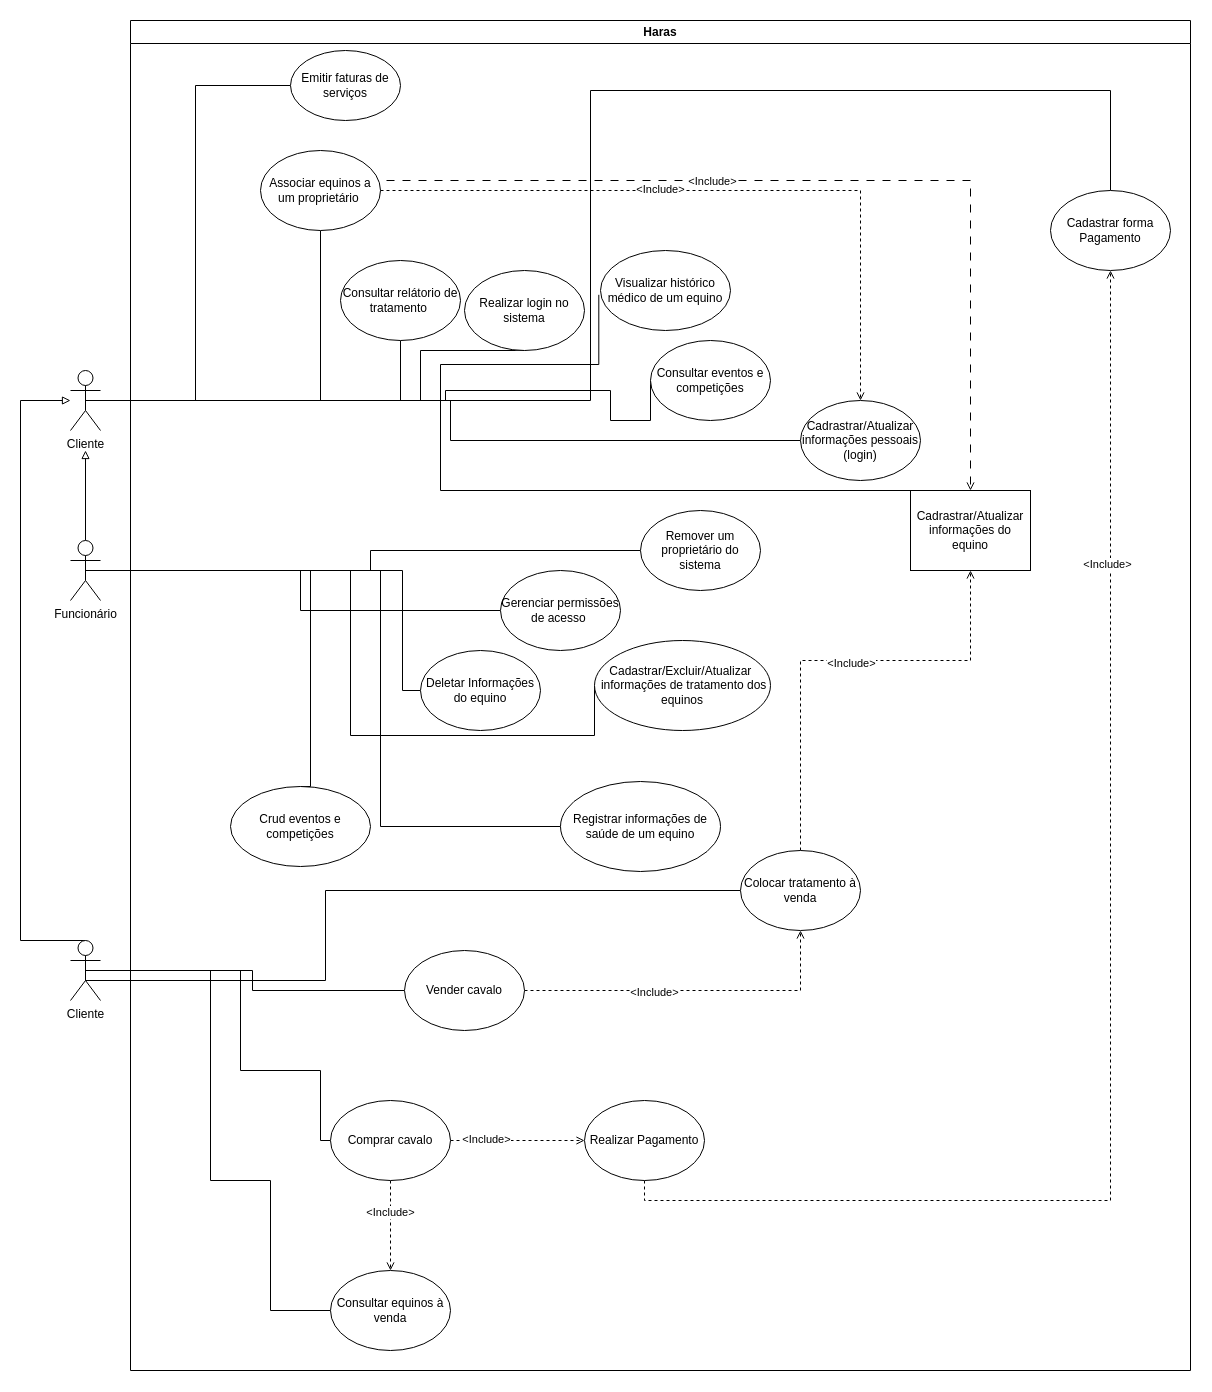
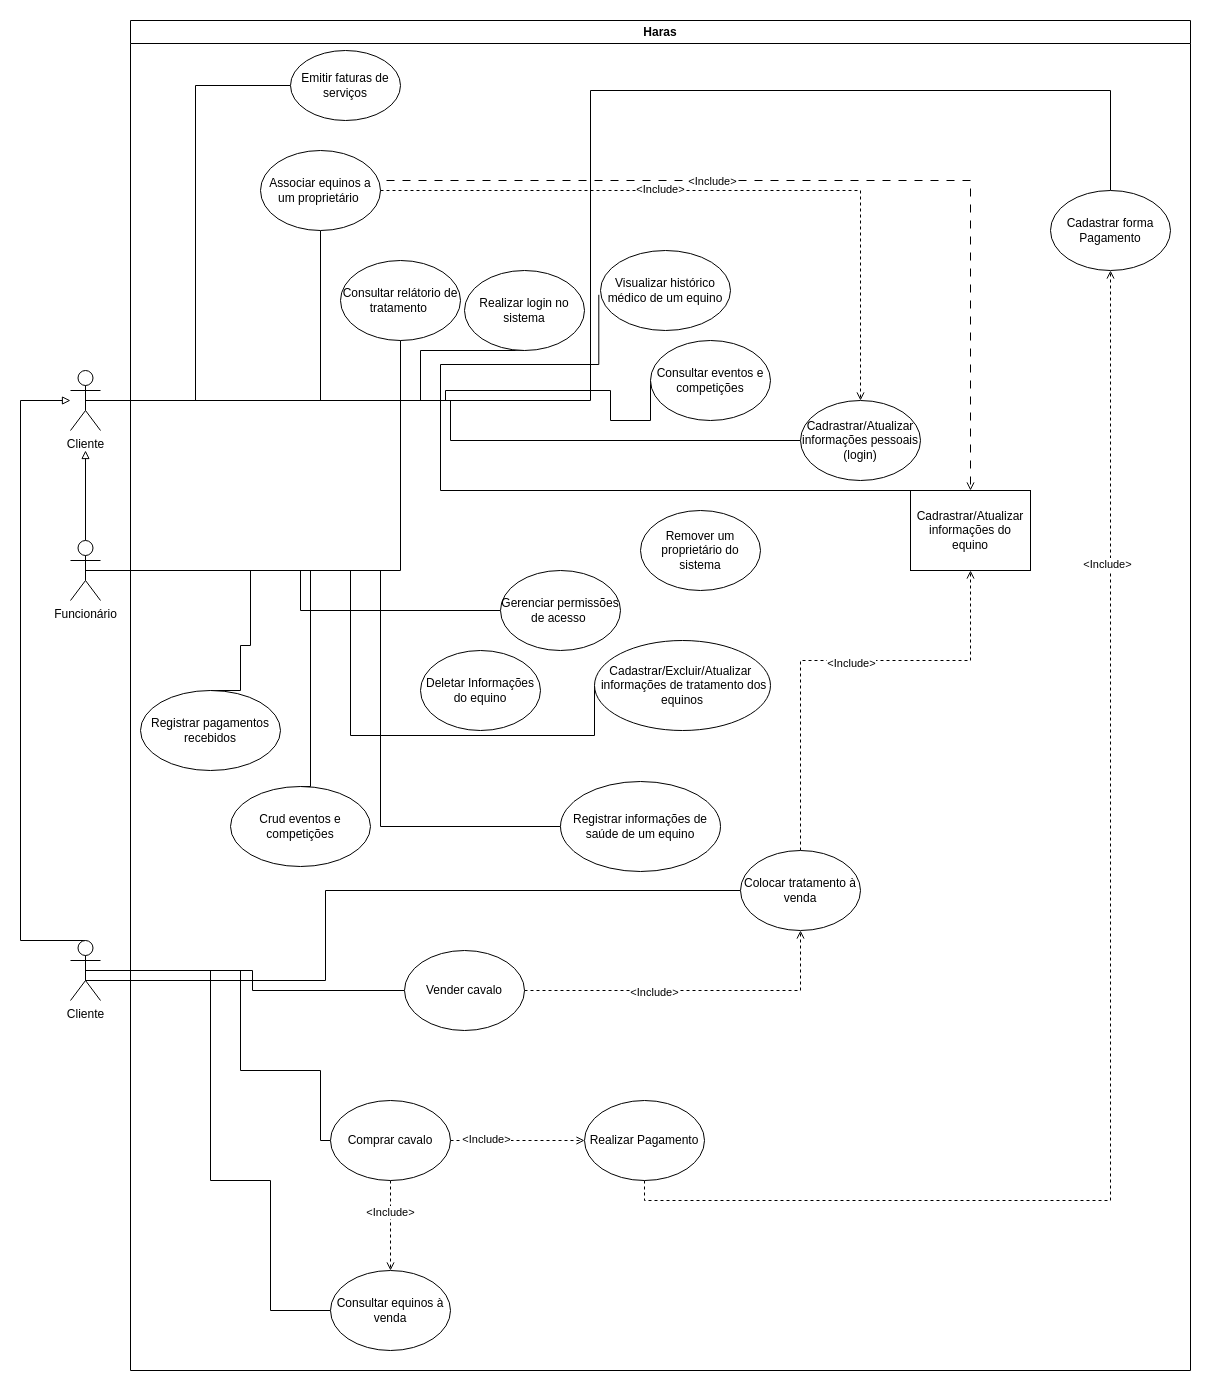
  <mxCell id="0" />
  <mxCell id="1" parent="0" />
  <mxCell id="2" value="Cadrastrar/Atualizar&lt;br&gt;informações do equino" style="whiteSpace=wrap;html=1;rounded=0;" parent="1" vertex="1"><mxGeometry x="910" y="490" width="120" height="80" as="geometry" /></mxCell>
  <mxCell id="3" style="edgeStyle=orthogonalEdgeStyle;rounded=0;orthogonalLoop=1;jettySize=auto;html=1;entryX=0;entryY=0.5;entryDx=0;entryDy=0;endArrow=none;endFill=0;" parent="1" source="12" target="2" edge="1"><mxGeometry relative="1" as="geometry"><Array as="points"><mxPoint x="440" y="400" /><mxPoint x="440" y="490" /><mxPoint x="910" y="490" /></Array></mxGeometry></mxCell>
  <mxCell id="4" style="edgeStyle=orthogonalEdgeStyle;rounded=0;orthogonalLoop=1;jettySize=auto;html=1;exitX=0.5;exitY=0.5;exitDx=0;exitDy=0;exitPerimeter=0;entryX=0;entryY=0.5;entryDx=0;entryDy=0;endArrow=none;endFill=0;" parent="1" source="12" target="23" edge="1"><mxGeometry relative="1" as="geometry" /></mxCell>
  <mxCell id="5" style="edgeStyle=orthogonalEdgeStyle;rounded=0;orthogonalLoop=1;jettySize=auto;html=1;exitX=0.5;exitY=0.5;exitDx=0;exitDy=0;exitPerimeter=0;endArrow=none;endFill=0;" parent="1" source="12" target="24" edge="1"><mxGeometry relative="1" as="geometry" /></mxCell>
  <mxCell id="6" style="edgeStyle=orthogonalEdgeStyle;rounded=0;orthogonalLoop=1;jettySize=auto;html=1;exitX=0.5;exitY=0.5;exitDx=0;exitDy=0;exitPerimeter=0;endArrow=none;endFill=0;" parent="1" source="12" target="27" edge="1"><mxGeometry relative="1" as="geometry"><Array as="points"><mxPoint x="420" y="400" /><mxPoint x="420" y="350" /></Array></mxGeometry></mxCell>
  <mxCell id="7" style="edgeStyle=orthogonalEdgeStyle;rounded=0;orthogonalLoop=1;jettySize=auto;html=1;exitX=0.5;exitY=0.5;exitDx=0;exitDy=0;exitPerimeter=0;entryX=-0.013;entryY=0.554;entryDx=0;entryDy=0;entryPerimeter=0;endArrow=none;endFill=0;" parent="1" source="12" target="51" edge="1"><mxGeometry relative="1" as="geometry"><Array as="points"><mxPoint x="440" y="400" /><mxPoint x="440" y="364" /></Array></mxGeometry></mxCell>
  <mxCell id="8" style="edgeStyle=orthogonalEdgeStyle;rounded=0;orthogonalLoop=1;jettySize=auto;html=1;exitX=0.5;exitY=0.5;exitDx=0;exitDy=0;exitPerimeter=0;entryX=0;entryY=0.5;entryDx=0;entryDy=0;endArrow=none;endFill=0;" parent="1" source="12" target="53" edge="1"><mxGeometry relative="1" as="geometry"><Array as="points"><mxPoint x="445" y="400" /><mxPoint x="445" y="390" /><mxPoint x="610" y="390" /><mxPoint x="610" y="420" /><mxPoint x="650" y="420" /></Array></mxGeometry></mxCell>
  <mxCell id="9" style="edgeStyle=orthogonalEdgeStyle;rounded=0;orthogonalLoop=1;jettySize=auto;html=1;exitX=0.5;exitY=0.5;exitDx=0;exitDy=0;exitPerimeter=0;entryX=0.5;entryY=1;entryDx=0;entryDy=0;endArrow=none;endFill=0;" parent="1" source="12" target="58" edge="1"><mxGeometry relative="1" as="geometry" /></mxCell>
  <mxCell id="10" style="edgeStyle=orthogonalEdgeStyle;rounded=0;orthogonalLoop=1;jettySize=auto;html=1;exitX=0.5;exitY=0.5;exitDx=0;exitDy=0;exitPerimeter=0;entryX=0.5;entryY=0;entryDx=0;entryDy=0;endArrow=none;endFill=0;" parent="1" source="12" target="49" edge="1"><mxGeometry relative="1" as="geometry"><Array as="points"><mxPoint x="590" y="400" /><mxPoint x="590" y="90" /><mxPoint x="1110" y="90" /></Array></mxGeometry></mxCell>
  <mxCell id="11" style="edgeStyle=orthogonalEdgeStyle;rounded=0;orthogonalLoop=1;jettySize=auto;html=1;exitX=0.5;exitY=0.5;exitDx=0;exitDy=0;exitPerimeter=0;endArrow=none;endFill=0;entryX=0;entryY=0.5;entryDx=0;entryDy=0;" parent="1" source="12" target="60" edge="1"><mxGeometry relative="1" as="geometry"><mxPoint x="240" y="100" as="targetPoint" /></mxGeometry></mxCell>
  <mxCell id="12" value="Cliente&lt;br&gt;" style="shape=umlActor;verticalLabelPosition=bottom;verticalAlign=top;html=1;outlineConnect=0;" parent="1" vertex="1"><mxGeometry x="70" y="370" width="30" height="60" as="geometry" /></mxCell>
- <mxCell id="13" style="edgeStyle=orthogonalEdgeStyle;rounded=0;orthogonalLoop=1;jettySize=auto;html=1;exitX=0.5;exitY=0.5;exitDx=0;exitDy=0;exitPerimeter=0;entryX=0;entryY=0.5;entryDx=0;entryDy=0;endArrow=none;endFill=0;" parent="1" source="21" target="22" edge="1"><mxGeometry relative="1" as="geometry"><Array as="points"><mxPoint x="402" y="570" /><mxPoint x="402" y="690" /></Array></mxGeometry></mxCell>
  <mxCell id="14" style="edgeStyle=orthogonalEdgeStyle;rounded=0;orthogonalLoop=1;jettySize=auto;html=1;exitX=0.5;exitY=0.5;exitDx=0;exitDy=0;exitPerimeter=0;entryX=0;entryY=0.5;entryDx=0;entryDy=0;endArrow=none;endFill=0;" parent="1" source="21" target="25" edge="1"><mxGeometry relative="1" as="geometry"><Array as="points"><mxPoint x="350" y="570" /><mxPoint x="350" y="735" /><mxPoint x="594" y="735" /></Array></mxGeometry></mxCell>
  <mxCell id="15" style="edgeStyle=orthogonalEdgeStyle;rounded=0;orthogonalLoop=1;jettySize=auto;html=1;exitX=0.5;exitY=0.5;exitDx=0;exitDy=0;exitPerimeter=0;endArrow=none;endFill=0;" parent="1" source="21" target="26" edge="1"><mxGeometry relative="1" as="geometry" /></mxCell>
  <mxCell id="16" style="edgeStyle=orthogonalEdgeStyle;rounded=0;orthogonalLoop=1;jettySize=auto;html=1;exitX=0.5;exitY=0.5;exitDx=0;exitDy=0;exitPerimeter=0;entryX=0;entryY=0.5;entryDx=0;entryDy=0;endArrow=none;endFill=0;" parent="1" source="21" target="50" edge="1"><mxGeometry relative="1" as="geometry"><Array as="points"><mxPoint x="380" y="570" /><mxPoint x="380" y="826" /></Array></mxGeometry></mxCell>
  <mxCell id="17" style="edgeStyle=orthogonalEdgeStyle;rounded=0;orthogonalLoop=1;jettySize=auto;html=1;exitX=0.5;exitY=0.5;exitDx=0;exitDy=0;exitPerimeter=0;entryX=0.5;entryY=0;entryDx=0;entryDy=0;endArrow=none;endFill=0;" parent="1" target="52" edge="1"><mxGeometry relative="1" as="geometry"><mxPoint x="222.36" y="570" as="sourcePoint" /><mxPoint x="270" y="728.83" as="targetPoint" /><Array as="points"><mxPoint x="310" y="570" /></Array></mxGeometry></mxCell>
- <mxCell id="18" style="edgeStyle=orthogonalEdgeStyle;rounded=0;orthogonalLoop=1;jettySize=auto;html=1;exitX=0.5;exitY=0.5;exitDx=0;exitDy=0;exitPerimeter=0;endArrow=none;endFill=0;" parent="1" source="21" target="59" edge="1"><mxGeometry relative="1" as="geometry" /></mxCell>
+ <mxCell id="18" style="edgeStyle=orthogonalEdgeStyle;rounded=0;orthogonalLoop=1;jettySize=auto;html=1;exitX=0.5;exitY=0.5;exitDx=0;exitDy=0;exitPerimeter=0;endArrow=none;endFill=0;" parent="1" source="21" target="24" edge="1"><mxGeometry relative="1" as="geometry" /></mxCell>
+ <mxCell id="19" style="edgeStyle=orthogonalEdgeStyle;rounded=0;orthogonalLoop=1;jettySize=auto;html=1;exitX=0.5;exitY=0.5;exitDx=0;exitDy=0;exitPerimeter=0;entryX=0.5;entryY=0;entryDx=0;entryDy=0;endArrow=none;endFill=0;" parent="1" source="21" target="62" edge="1"><mxGeometry relative="1" as="geometry"><Array as="points"><mxPoint x="250" y="570" /><mxPoint x="250" y="645" /><mxPoint x="240" y="645" /></Array></mxGeometry></mxCell>
  <mxCell id="20" style="edgeStyle=orthogonalEdgeStyle;rounded=0;orthogonalLoop=1;jettySize=auto;html=1;exitX=0.5;exitY=0;exitDx=0;exitDy=0;exitPerimeter=0;endArrow=block;endFill=0;" parent="1" source="21" edge="1"><mxGeometry relative="1" as="geometry"><mxPoint x="85" y="450" as="targetPoint" /></mxGeometry></mxCell>
  <mxCell id="21" value="Funcionário" style="shape=umlActor;verticalLabelPosition=bottom;verticalAlign=top;html=1;outlineConnect=0;" parent="1" vertex="1"><mxGeometry x="70" y="540" width="30" height="60" as="geometry" /></mxCell>
  <mxCell id="22" value="Deletar Informações do equino" style="ellipse;whiteSpace=wrap;html=1;" parent="1" vertex="1"><mxGeometry x="420" y="650" width="120" height="80" as="geometry" /></mxCell>
  <mxCell id="23" value="Cadrastrar/Atualizar&lt;br&gt;informações pessoais (login)" style="ellipse;whiteSpace=wrap;html=1;" parent="1" vertex="1"><mxGeometry x="800" y="400" width="120" height="80" as="geometry" /></mxCell>
  <mxCell id="24" value="Consultar relátorio de tratamento&amp;nbsp;" style="ellipse;whiteSpace=wrap;html=1;" parent="1" vertex="1"><mxGeometry x="340" y="260" width="120" height="80" as="geometry" /></mxCell>
  <mxCell id="25" value="Cadastrar/Excluir/Atualizar&amp;nbsp;&lt;br&gt;&amp;nbsp;informações de tratamento dos equinos" style="ellipse;whiteSpace=wrap;html=1;" parent="1" vertex="1"><mxGeometry x="594" y="640" width="176" height="90" as="geometry" /></mxCell>
  <mxCell id="26" value="Gerenciar permissões de acesso&amp;nbsp;" style="ellipse;whiteSpace=wrap;html=1;" parent="1" vertex="1"><mxGeometry x="500" y="570" width="120" height="80" as="geometry" /></mxCell>
  <mxCell id="27" value="Realizar login no sistema" style="ellipse;whiteSpace=wrap;html=1;" parent="1" vertex="1"><mxGeometry x="464" y="270" width="120" height="80" as="geometry" /></mxCell>
  <mxCell id="28" style="edgeStyle=orthogonalEdgeStyle;rounded=0;orthogonalLoop=1;jettySize=auto;html=1;endArrow=none;endFill=0;entryX=0;entryY=0.5;entryDx=0;entryDy=0;exitX=0.5;exitY=0.5;exitDx=0;exitDy=0;exitPerimeter=0;" parent="1" source="33" target="36" edge="1"><mxGeometry relative="1" as="geometry"><mxPoint x="110" y="980" as="sourcePoint" /><mxPoint x="710" y="910" as="targetPoint" /><Array as="points"><mxPoint x="85" y="980" /><mxPoint x="325" y="980" /><mxPoint x="325" y="890" /></Array></mxGeometry></mxCell>
  <mxCell id="29" style="edgeStyle=orthogonalEdgeStyle;rounded=0;orthogonalLoop=1;jettySize=auto;html=1;exitX=0.5;exitY=0.5;exitDx=0;exitDy=0;exitPerimeter=0;entryX=0;entryY=0.5;entryDx=0;entryDy=0;endArrow=none;endFill=0;" parent="1" source="33" target="44" edge="1"><mxGeometry relative="1" as="geometry" /></mxCell>
  <mxCell id="30" style="edgeStyle=orthogonalEdgeStyle;rounded=0;orthogonalLoop=1;jettySize=auto;html=1;exitX=0.5;exitY=0.5;exitDx=0;exitDy=0;exitPerimeter=0;entryX=0;entryY=0.5;entryDx=0;entryDy=0;endArrow=none;endFill=0;" parent="1" source="33" target="41" edge="1"><mxGeometry relative="1" as="geometry"><Array as="points"><mxPoint x="240" y="970" /><mxPoint x="240" y="1070" /><mxPoint x="320" y="1070" /></Array></mxGeometry></mxCell>
  <mxCell id="31" style="edgeStyle=orthogonalEdgeStyle;rounded=0;orthogonalLoop=1;jettySize=auto;html=1;exitX=0.5;exitY=0.5;exitDx=0;exitDy=0;exitPerimeter=0;entryX=0;entryY=0.5;entryDx=0;entryDy=0;endArrow=none;endFill=0;" parent="1" source="33" target="45" edge="1"><mxGeometry relative="1" as="geometry"><Array as="points"><mxPoint x="210" y="970" /><mxPoint x="210" y="1180" /><mxPoint x="270" y="1180" /></Array></mxGeometry></mxCell>
  <mxCell id="32" style="edgeStyle=orthogonalEdgeStyle;rounded=0;orthogonalLoop=1;jettySize=auto;html=1;exitX=0.5;exitY=0;exitDx=0;exitDy=0;exitPerimeter=0;endArrow=block;endFill=0;" parent="1" source="33" target="12" edge="1"><mxGeometry relative="1" as="geometry"><Array as="points"><mxPoint x="20" y="940" /><mxPoint x="20" y="400" /></Array></mxGeometry></mxCell>
  <mxCell id="33" value="Cliente&lt;br&gt;" style="shape=umlActor;verticalLabelPosition=bottom;verticalAlign=top;html=1;outlineConnect=0;" parent="1" vertex="1"><mxGeometry x="70" y="940" width="30" height="60" as="geometry" /></mxCell>
  <mxCell id="34" style="edgeStyle=orthogonalEdgeStyle;rounded=0;orthogonalLoop=1;jettySize=auto;html=1;exitX=0.5;exitY=0;exitDx=0;exitDy=0;entryX=0.5;entryY=1;entryDx=0;entryDy=0;dashed=1;endArrow=open;endFill=0;" parent="1" source="36" target="2" edge="1"><mxGeometry relative="1" as="geometry"><Array as="points"><mxPoint x="800" y="660" /><mxPoint x="970" y="660" /></Array></mxGeometry></mxCell>
  <mxCell id="35" value="&amp;lt;Include&amp;gt;" style="edgeLabel;html=1;align=center;verticalAlign=middle;resizable=0;points=[];" parent="34" vertex="1" connectable="0"><mxGeometry x="0.067" y="-2" relative="1" as="geometry"><mxPoint as="offset" /></mxGeometry></mxCell>
  <mxCell id="36" value="Colocar tratamento à venda" style="ellipse;whiteSpace=wrap;html=1;" parent="1" vertex="1"><mxGeometry x="740" y="850" width="120" height="80" as="geometry" /></mxCell>
  <mxCell id="37" style="edgeStyle=orthogonalEdgeStyle;rounded=0;orthogonalLoop=1;jettySize=auto;html=1;exitX=1;exitY=0.5;exitDx=0;exitDy=0;endArrow=open;endFill=0;dashed=1;" parent="1" source="41" target="48" edge="1"><mxGeometry relative="1" as="geometry" /></mxCell>
  <mxCell id="38" value="&amp;lt;Include&amp;gt;" style="edgeLabel;html=1;align=center;verticalAlign=middle;resizable=0;points=[];" parent="37" vertex="1" connectable="0"><mxGeometry x="-0.474" y="2" relative="1" as="geometry"><mxPoint as="offset" /></mxGeometry></mxCell>
  <mxCell id="39" style="edgeStyle=orthogonalEdgeStyle;rounded=0;orthogonalLoop=1;jettySize=auto;html=1;dashed=1;endArrow=open;endFill=0;" parent="1" source="41" target="45" edge="1"><mxGeometry relative="1" as="geometry" /></mxCell>
  <mxCell id="40" value="&amp;lt;Include&amp;gt;" style="edgeLabel;html=1;align=center;verticalAlign=middle;resizable=0;points=[];" parent="39" vertex="1" connectable="0"><mxGeometry x="-0.32" y="-1" relative="1" as="geometry"><mxPoint as="offset" /></mxGeometry></mxCell>
  <mxCell id="41" value="Comprar cavalo" style="ellipse;whiteSpace=wrap;html=1;" parent="1" vertex="1"><mxGeometry x="330" y="1100" width="120" height="80" as="geometry" /></mxCell>
  <mxCell id="42" style="edgeStyle=orthogonalEdgeStyle;rounded=0;orthogonalLoop=1;jettySize=auto;html=1;endArrow=open;endFill=0;dashed=1;" parent="1" source="44" target="36" edge="1"><mxGeometry relative="1" as="geometry" /></mxCell>
  <mxCell id="43" value="&amp;lt;Include&amp;gt;" style="edgeLabel;html=1;align=center;verticalAlign=middle;resizable=0;points=[];" parent="42" vertex="1" connectable="0"><mxGeometry x="-0.232" y="-1" relative="1" as="geometry"><mxPoint as="offset" /></mxGeometry></mxCell>
  <mxCell id="44" value="Vender cavalo" style="ellipse;whiteSpace=wrap;html=1;" parent="1" vertex="1"><mxGeometry x="404" y="950" width="120" height="80" as="geometry" /></mxCell>
  <mxCell id="45" value="Consultar equinos à venda" style="ellipse;whiteSpace=wrap;html=1;" parent="1" vertex="1"><mxGeometry x="330" y="1270" width="120" height="80" as="geometry" /></mxCell>
  <mxCell id="46" style="edgeStyle=orthogonalEdgeStyle;rounded=0;orthogonalLoop=1;jettySize=auto;html=1;exitX=0.5;exitY=1;exitDx=0;exitDy=0;dashed=1;endArrow=open;endFill=0;" parent="1" source="48" target="49" edge="1"><mxGeometry relative="1" as="geometry" /></mxCell>
  <mxCell id="47" value="&amp;lt;Include&amp;gt;" style="edgeLabel;html=1;align=center;verticalAlign=middle;resizable=0;points=[];" parent="46" vertex="1" connectable="0"><mxGeometry x="0.555" y="2" relative="1" as="geometry"><mxPoint x="-2" y="-22" as="offset" /></mxGeometry></mxCell>
  <mxCell id="48" value="Realizar Pagamento" style="ellipse;whiteSpace=wrap;html=1;" parent="1" vertex="1"><mxGeometry x="584" y="1100" width="120" height="80" as="geometry" /></mxCell>
  <mxCell id="49" value="Cadastrar forma Pagamento" style="ellipse;whiteSpace=wrap;html=1;" parent="1" vertex="1"><mxGeometry x="1050" y="190" width="120" height="80" as="geometry" /></mxCell>
  <mxCell id="50" value="Registrar informações de saúde de um equino " style="ellipse;whiteSpace=wrap;html=1;" parent="1" vertex="1"><mxGeometry x="560" y="781" width="160" height="90" as="geometry" /></mxCell>
  <mxCell id="51" value="Visualizar histórico médico de um equino" style="ellipse;whiteSpace=wrap;html=1;" parent="1" vertex="1"><mxGeometry x="600" y="250" width="130" height="80" as="geometry" /></mxCell>
  <mxCell id="52" value="Crud eventos e competições" style="ellipse;whiteSpace=wrap;html=1;" parent="1" vertex="1"><mxGeometry x="230" y="786" width="140" height="80" as="geometry" /></mxCell>
  <mxCell id="53" value="Consultar eventos e competições" style="ellipse;whiteSpace=wrap;html=1;" parent="1" vertex="1"><mxGeometry x="650" y="340" width="120" height="80" as="geometry" /></mxCell>
  <mxCell id="54" style="edgeStyle=orthogonalEdgeStyle;rounded=0;orthogonalLoop=1;jettySize=auto;html=1;exitX=1;exitY=0.5;exitDx=0;exitDy=0;endArrow=open;endFill=0;dashed=1;" parent="1" source="58" target="23" edge="1"><mxGeometry relative="1" as="geometry" /></mxCell>
  <mxCell id="55" value="&amp;lt;Include&amp;gt;" style="edgeLabel;html=1;align=center;verticalAlign=middle;resizable=0;points=[];" parent="54" vertex="1" connectable="0"><mxGeometry x="-0.191" y="2" relative="1" as="geometry"><mxPoint as="offset" /></mxGeometry></mxCell>
  <mxCell id="56" style="edgeStyle=orthogonalEdgeStyle;rounded=0;orthogonalLoop=1;jettySize=auto;html=1;exitX=1;exitY=0.5;exitDx=0;exitDy=0;dashed=1;dashPattern=8 8;endArrow=open;endFill=0;" parent="1" source="58" target="2" edge="1"><mxGeometry relative="1" as="geometry"><Array as="points"><mxPoint x="340" y="180" /><mxPoint x="970" y="180" /></Array></mxGeometry></mxCell>
  <mxCell id="57" value="&amp;lt;Include&amp;gt;" style="edgeLabel;html=1;align=center;verticalAlign=middle;resizable=0;points=[];" parent="56" vertex="1" connectable="0"><mxGeometry x="-0.149" relative="1" as="geometry"><mxPoint as="offset" /></mxGeometry></mxCell>
  <mxCell id="58" value="Associar equinos a um proprietário&amp;nbsp;" style="ellipse;whiteSpace=wrap;html=1;" parent="1" vertex="1"><mxGeometry x="260" y="150" width="120" height="80" as="geometry" /></mxCell>
  <mxCell id="59" value="Remover um proprietário do sistema" style="ellipse;whiteSpace=wrap;html=1;" parent="1" vertex="1"><mxGeometry x="640" y="510" width="120" height="80" as="geometry" /></mxCell>
  <mxCell id="60" value="Emitir faturas de serviços" style="ellipse;whiteSpace=wrap;html=1;" parent="1" vertex="1"><mxGeometry x="290" y="50" width="110" height="70" as="geometry" /></mxCell>
  <mxCell id="61" value="Haras" style="swimlane;whiteSpace=wrap;html=1;" parent="1" vertex="1"><mxGeometry x="130" y="20" width="1060" height="1350" as="geometry" /></mxCell>
+ <mxCell id="62" value="Registrar pagamentos recebidos" style="ellipse;whiteSpace=wrap;html=1;" parent="61" vertex="1"><mxGeometry x="10" y="670" width="140" height="80" as="geometry" /></mxCell>
